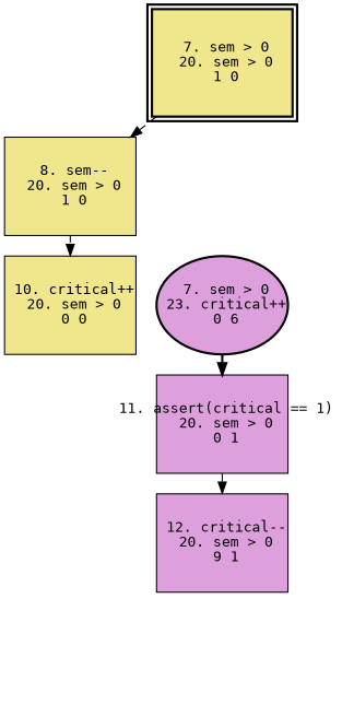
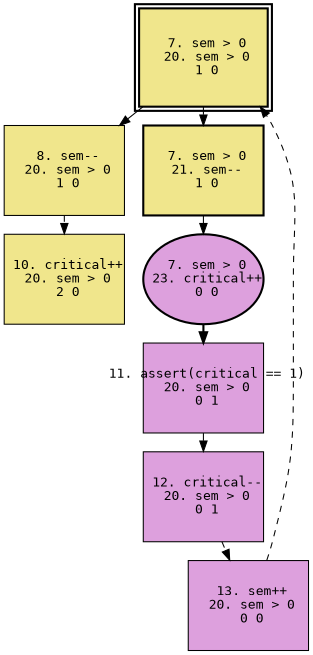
  digraph {
    fontname="DejaVu Sans Mono"
    ranksep=.25
    node [fillcolor=khaki fixedsize=true fontname="DejaVu Sans Mono" fontsize=12 shape=box style=filled]
    edge [fontname="DejaVu Sans Mono" style=dashed]
    n1 [height=1.2 label=" 7. sem > 0\n 20. sem > 0\n 1 0\n" peripheries=2 style="bold,filled" width=1.6]
    n2 [height=1.2 label=" 8. sem--\n 20. sem > 0\n 1 0\n" width=1.6]
-   n4 [height=1.2 label=" 10. critical++\n 20. sem > 0\n 0 0\n" width=1.6]
-   n5 [fillcolor=plum height=1.2 label=" 7. sem > 0\n 23. critical++\n 0 6\n" shape=ellipse style="bold,filled" width=1.6]
+   n3 [height=1.2 label=" 7. sem > 0\n 21. sem--\n 1 0\n" style="bold,filled" width=1.6]
+   n4 [height=1.2 label=" 10. critical++\n 20. sem > 0\n 2 0\n" width=1.6]
+   n5 [fillcolor=plum height=1.2 label=" 7. sem > 0\n 23. critical++\n 0 0\n" shape=ellipse style="bold,filled" width=1.6]
    n6 [fillcolor=plum height=1.2 label=" 11. assert(critical == 1)\n 20. sem > 0\n 0 1\n" width=1.6]
-   n7 [fillcolor=plum height=1.2 label=" 12. critical--\n 20. sem > 0\n 9 1\n" width=1.6]
-   n1 -> n2
+   n7 [fillcolor=plum height=1.2 label=" 12. critical--\n 20. sem > 0\n 0 1\n" width=1.6]
+   n8 [fillcolor=plum height=1.2 label=" 13. sem++\n 20. sem > 0\n 0 0\n" width=1.6]
+   n1 -> n2 [style=solid]
+   n1 -> n3 [style=solid]
    n2 -> n4
+   n3 -> n5 [style=solid]
    n5 -> n6 [style=bold]
    n6 -> n7 [style=solid]
+   n7 -> n8
+   n8 -> n1
  }
